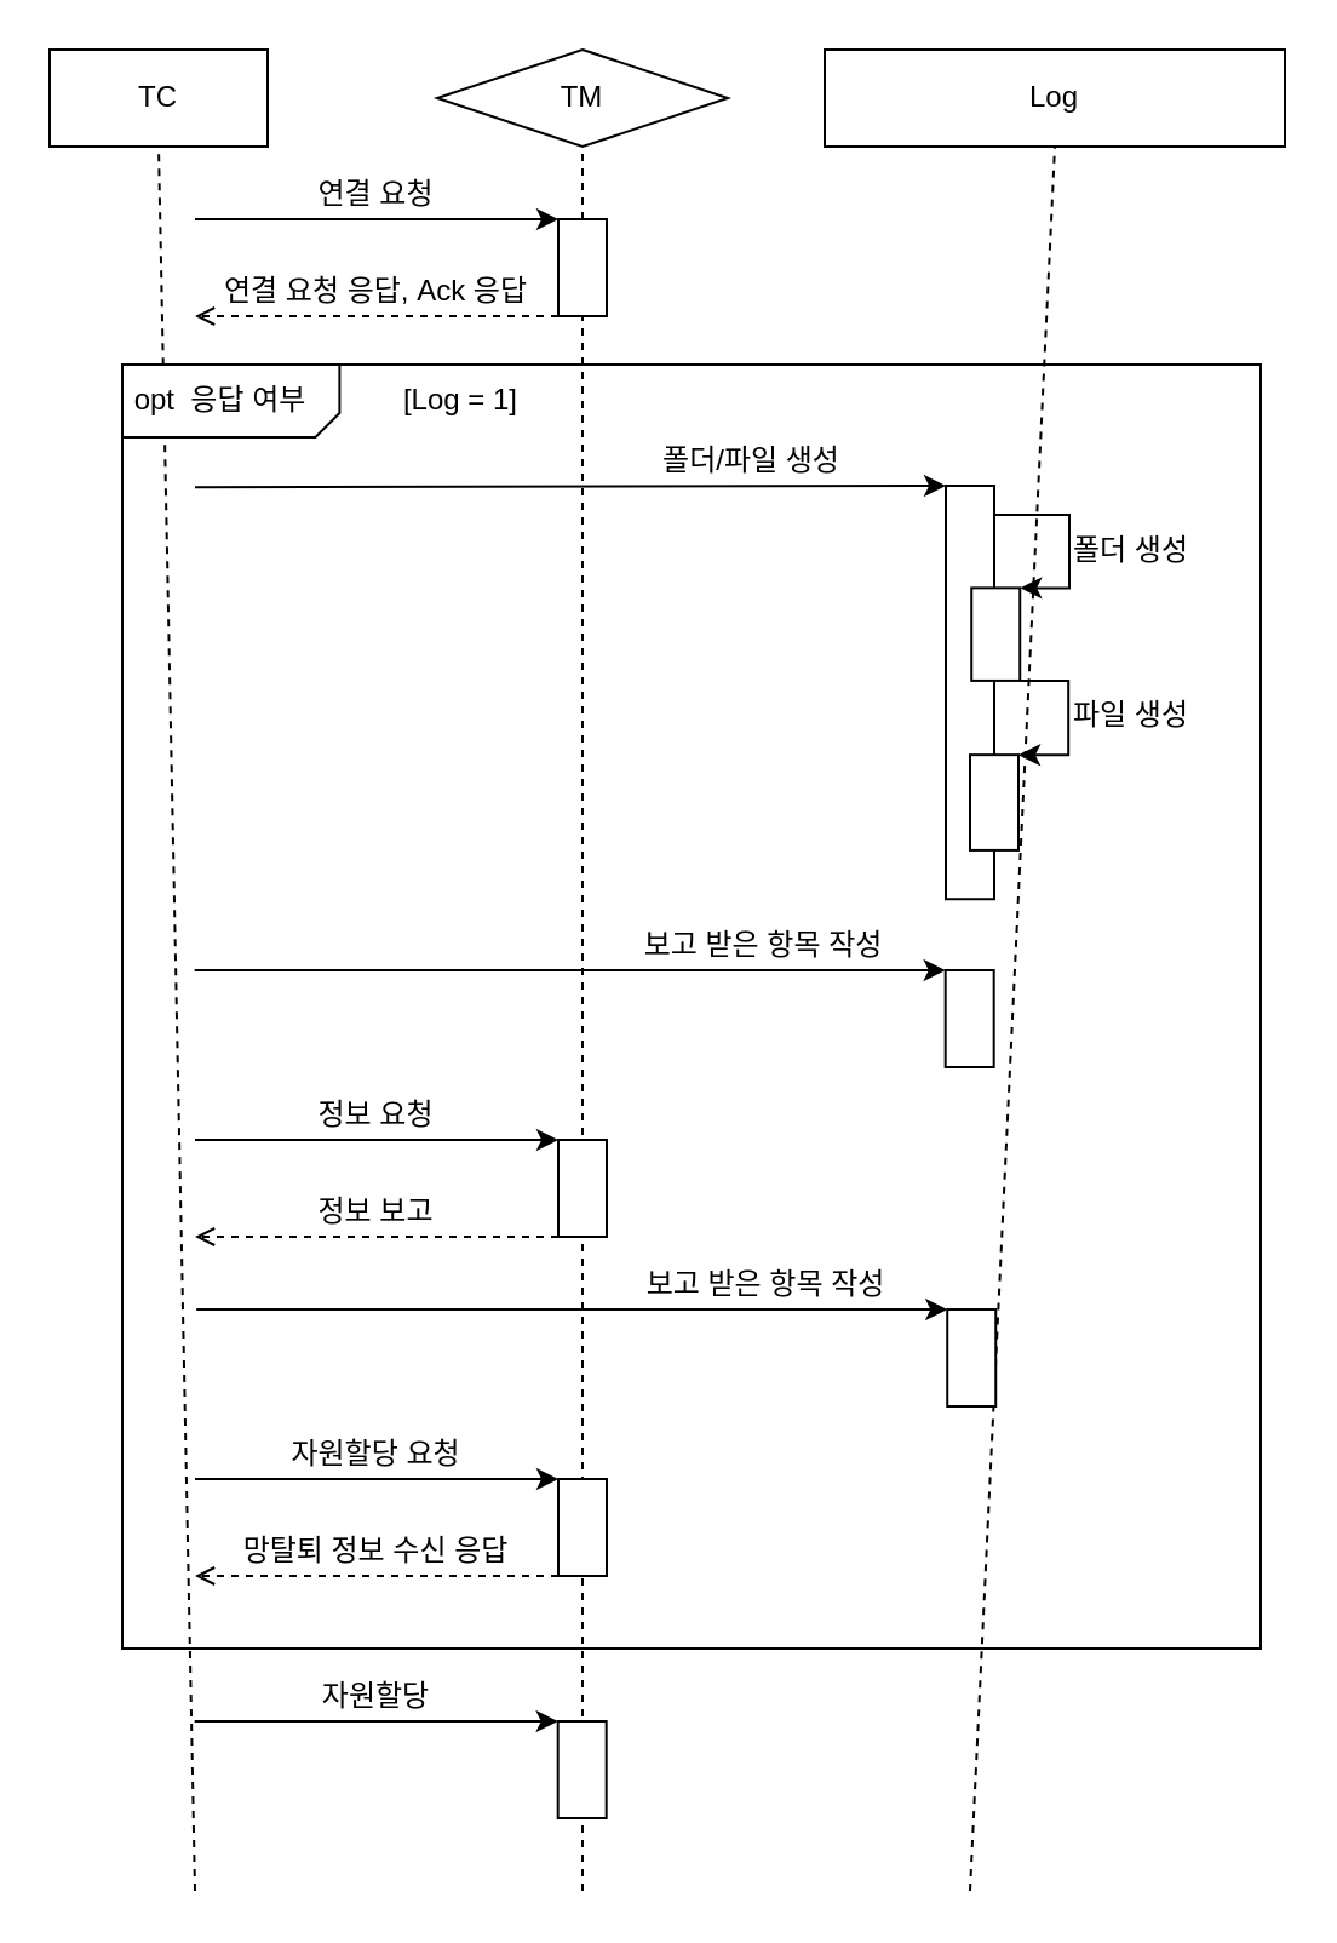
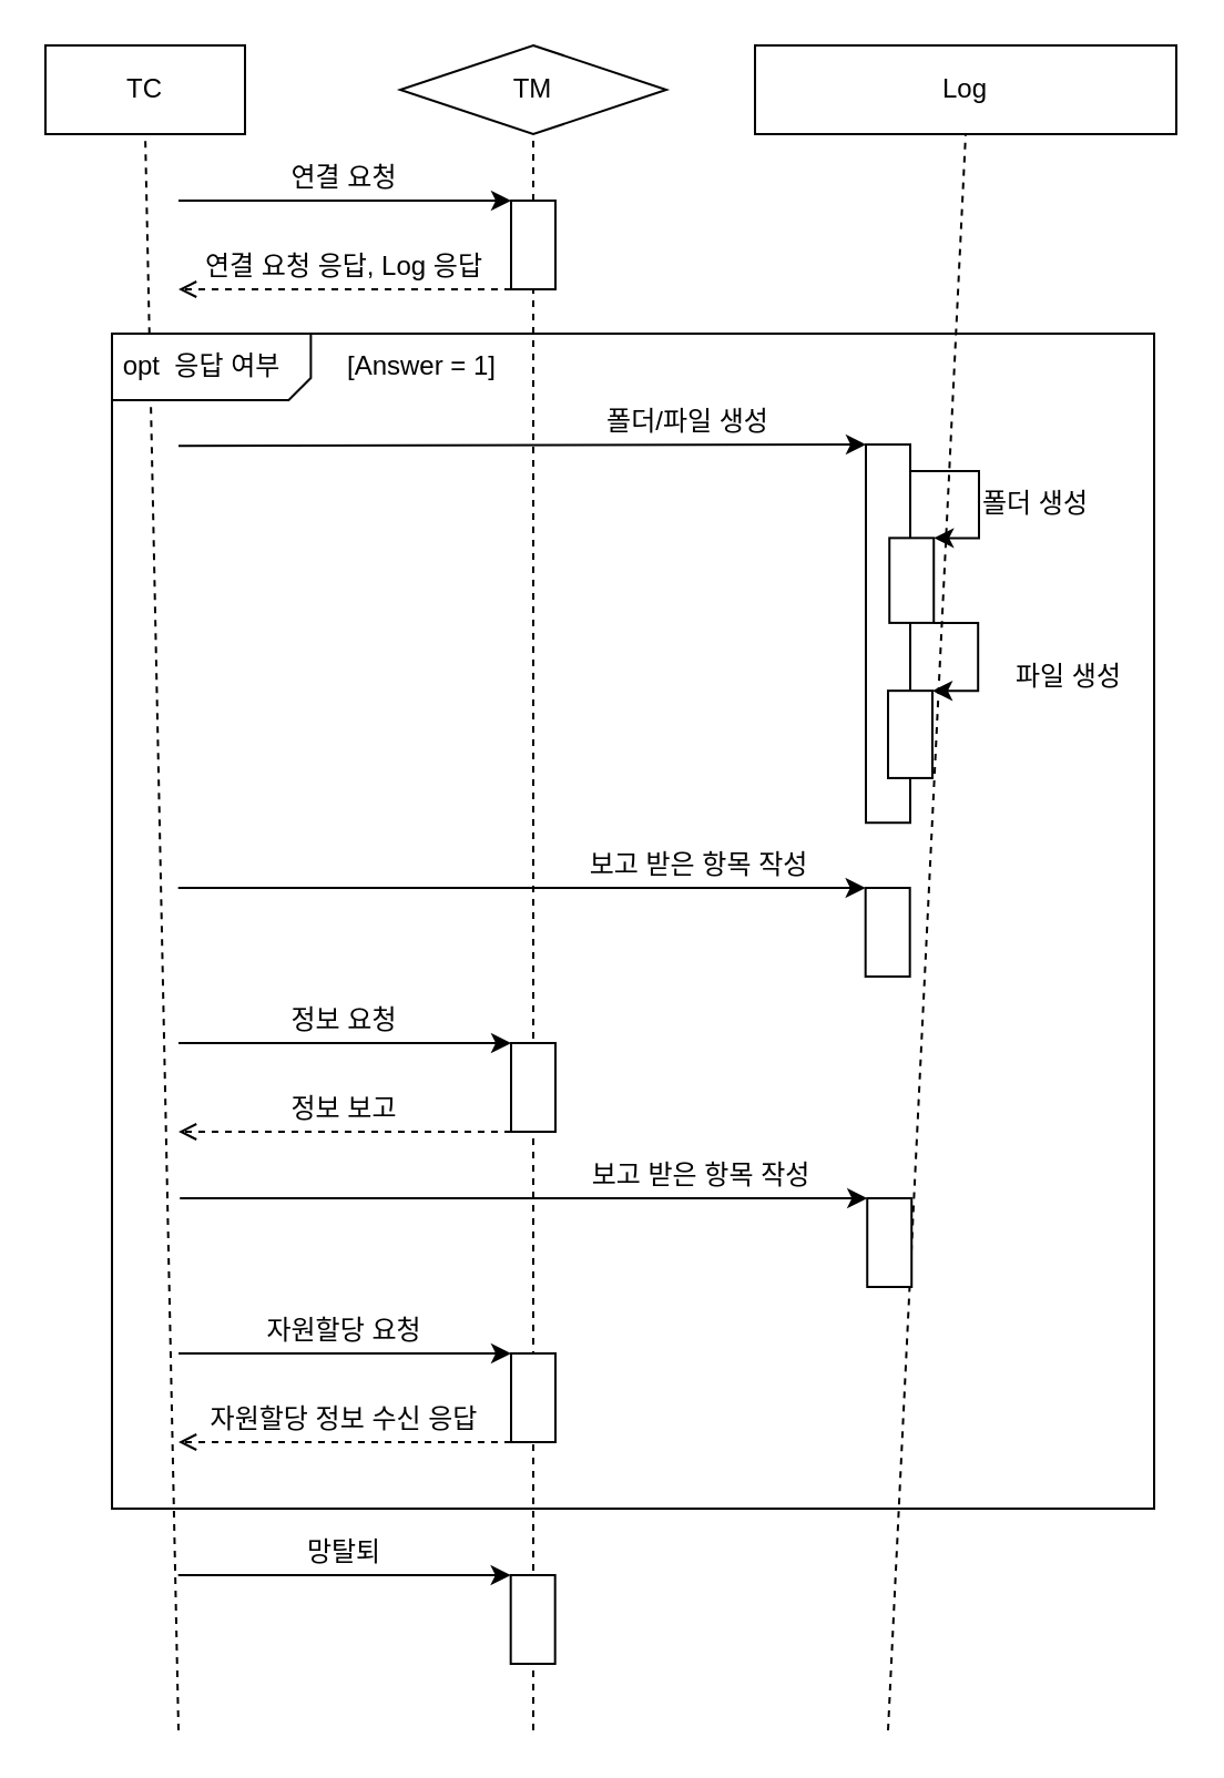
  <mxCell id="0" />
  <mxCell id="1" parent="0" />
  <mxCell id="2" value="" style="rounded=0;whiteSpace=wrap;html=1;labelBackgroundColor=default;fillColor=none;" parent="1" vertex="1"><mxGeometry x="50" y="150" width="470" height="530" as="geometry" /></mxCell>
  <mxCell id="3" value="" style="endArrow=none;dashed=1;html=1;rounded=0;entryX=0.5;entryY=1;entryDx=0;entryDy=0;" parent="1" target="5" edge="1"><mxGeometry width="50" height="50" relative="1" as="geometry"><mxPoint x="80" y="780" as="sourcePoint" /><mxPoint x="220" y="200" as="targetPoint" /></mxGeometry></mxCell>
  <mxCell id="4" value="" style="endArrow=none;dashed=1;html=1;rounded=0;entryX=0.5;entryY=1;entryDx=0;entryDy=0;" parent="1" target="6" edge="1"><mxGeometry width="50" height="50" relative="1" as="geometry"><mxPoint x="240" y="780" as="sourcePoint" /><mxPoint x="220" y="190" as="targetPoint" /></mxGeometry></mxCell>
  <mxCell id="5" value="TC" style="rounded=0;whiteSpace=wrap;html=1;" parent="1" vertex="1"><mxGeometry x="20" y="20" width="90" height="40" as="geometry" /></mxCell>
  <mxCell id="6" value="TM" style="rhombus;whiteSpace=wrap;html=1;" parent="1" vertex="1"><mxGeometry x="180" y="20" width="120" height="40" as="geometry" /></mxCell>
  <mxCell id="7" style="edgeStyle=orthogonalEdgeStyle;rounded=0;orthogonalLoop=1;jettySize=auto;html=1;entryX=1;entryY=0;entryDx=0;entryDy=0;endArrow=classic;endFill=1;" parent="1" source="42" target="43" edge="1"><mxGeometry relative="1" as="geometry"><mxPoint x="410.62" y="209.835" as="sourcePoint" /><Array as="points"><mxPoint x="441" y="212" /><mxPoint x="441" y="242" /></Array></mxGeometry></mxCell>
  <mxCell id="8" style="edgeStyle=orthogonalEdgeStyle;rounded=0;orthogonalLoop=1;jettySize=auto;html=1;exitX=1;exitY=1;exitDx=0;exitDy=0;entryX=1;entryY=0;entryDx=0;entryDy=0;endArrow=classic;endFill=1;labelBackgroundColor=none;" parent="1" target="44" edge="1"><mxGeometry relative="1" as="geometry"><mxPoint x="420.62" y="280.46" as="sourcePoint" /><Array as="points"><mxPoint x="440.62" y="280.08" /><mxPoint x="440.62" y="311.08" /></Array></mxGeometry></mxCell>
  <mxCell id="9" value="" style="endArrow=classic;html=1;rounded=0;entryX=0;entryY=0;entryDx=0;entryDy=0;" parent="1" target="11" edge="1"><mxGeometry width="50" height="50" relative="1" as="geometry"><mxPoint x="80" y="90" as="sourcePoint" /><mxPoint x="220" y="90" as="targetPoint" /></mxGeometry></mxCell>
  <mxCell id="10" value="연결 요청" style="text;html=1;strokeColor=none;fillColor=none;align=center;verticalAlign=middle;whiteSpace=wrap;rounded=0;" parent="1" vertex="1"><mxGeometry x="80" y="70" width="150" height="20" as="geometry" /></mxCell>
  <mxCell id="11" value="" style="rounded=0;whiteSpace=wrap;html=1;" parent="1" vertex="1"><mxGeometry x="230" y="90" width="20" height="40" as="geometry" /></mxCell>
  <mxCell id="12" value="" style="endArrow=open;dashed=1;html=1;rounded=0;endFill=0;exitX=0;exitY=1;exitDx=0;exitDy=0;" parent="1" source="11" edge="1"><mxGeometry width="50" height="50" relative="1" as="geometry"><mxPoint x="170" y="250" as="sourcePoint" /><mxPoint x="80" y="130" as="targetPoint" /></mxGeometry></mxCell>
- <mxCell id="13" value="연결 요청 응답, Ack 응답" style="text;html=1;strokeColor=none;fillColor=none;align=center;verticalAlign=middle;whiteSpace=wrap;rounded=0;" parent="1" vertex="1"><mxGeometry x="80" y="110" width="150" height="20" as="geometry" /></mxCell>
+ <mxCell id="13" value="연결 요청 응답, Log 응답" style="text;html=1;strokeColor=none;fillColor=none;align=center;verticalAlign=middle;whiteSpace=wrap;rounded=0;" parent="1" vertex="1"><mxGeometry x="80" y="110" width="150" height="20" as="geometry" /></mxCell>
  <mxCell id="14" value="" style="shape=card;whiteSpace=wrap;html=1;rotation=90;size=10;flipH=1;" parent="1" vertex="1"><mxGeometry x="79.84" y="120.15" width="30" height="89.69" as="geometry" /></mxCell>
  <mxCell id="15" value="&amp;nbsp;opt&amp;nbsp; 응답 여부" style="text;html=1;strokeColor=none;fillColor=none;align=left;verticalAlign=middle;whiteSpace=wrap;rounded=0;labelBackgroundColor=#FFFFFF;" parent="1" vertex="1"><mxGeometry x="50" y="150" width="90" height="30" as="geometry" /></mxCell>
  <mxCell id="16" value="폴더 생성" style="text;html=1;strokeColor=none;fillColor=none;align=left;verticalAlign=middle;whiteSpace=wrap;rounded=0;labelBackgroundColor=none;" parent="1" vertex="1"><mxGeometry x="440.62" y="212.18" width="60" height="30" as="geometry" /></mxCell>
- <mxCell id="17" value="파일&amp;nbsp;생성" style="text;html=1;strokeColor=none;fillColor=none;align=left;verticalAlign=middle;whiteSpace=wrap;rounded=0;labelBackgroundColor=none;labelBorderColor=none;" parent="1" vertex="1"><mxGeometry x="440.62" y="280.46" width="60" height="30" as="geometry" /></mxCell>
+ <mxCell id="17" value="파일&amp;nbsp;생성" style="text;html=1;strokeColor=none;fillColor=none;align=left;verticalAlign=middle;whiteSpace=wrap;rounded=0;labelBackgroundColor=none;labelBorderColor=none;" parent="1" vertex="1"><mxGeometry x="455.62" y="290.46" width="60" height="30" as="geometry" /></mxCell>
  <mxCell id="18" value="" style="endArrow=classic;html=1;rounded=0;entryX=0;entryY=0;entryDx=0;entryDy=0;" parent="1" target="20" edge="1"><mxGeometry width="50" height="50" relative="1" as="geometry"><mxPoint x="80" y="470" as="sourcePoint" /><mxPoint x="220" y="470" as="targetPoint" /></mxGeometry></mxCell>
  <mxCell id="19" value="정보 요청" style="text;html=1;strokeColor=none;fillColor=none;align=center;verticalAlign=middle;whiteSpace=wrap;rounded=0;" parent="1" vertex="1"><mxGeometry x="80" y="450" width="150" height="20" as="geometry" /></mxCell>
  <mxCell id="20" value="" style="rounded=0;whiteSpace=wrap;html=1;" parent="1" vertex="1"><mxGeometry x="230" y="470" width="20" height="40" as="geometry" /></mxCell>
  <mxCell id="21" value="" style="endArrow=open;dashed=1;html=1;rounded=0;endFill=0;exitX=0;exitY=1;exitDx=0;exitDy=0;" parent="1" source="20" edge="1"><mxGeometry width="50" height="50" relative="1" as="geometry"><mxPoint x="170" y="630" as="sourcePoint" /><mxPoint x="80" y="510" as="targetPoint" /></mxGeometry></mxCell>
  <mxCell id="22" value="정보 보고" style="text;html=1;strokeColor=none;fillColor=none;align=center;verticalAlign=middle;whiteSpace=wrap;rounded=0;" parent="1" vertex="1"><mxGeometry x="80" y="490" width="150" height="20" as="geometry" /></mxCell>
  <mxCell id="23" value="" style="endArrow=classic;html=1;rounded=0;entryX=0;entryY=0;entryDx=0;entryDy=0;" parent="1" target="25" edge="1"><mxGeometry width="50" height="50" relative="1" as="geometry"><mxPoint x="79.84" y="710" as="sourcePoint" /><mxPoint x="219.84" y="710" as="targetPoint" /></mxGeometry></mxCell>
- <mxCell id="24" value="자원할당" style="text;html=1;strokeColor=none;fillColor=none;align=center;verticalAlign=middle;whiteSpace=wrap;rounded=0;" parent="1" vertex="1"><mxGeometry x="79.84" y="690" width="150" height="20" as="geometry" /></mxCell>
+ <mxCell id="24" value="망탈퇴" style="text;html=1;strokeColor=none;fillColor=none;align=center;verticalAlign=middle;whiteSpace=wrap;rounded=0;" parent="1" vertex="1"><mxGeometry x="79.84" y="690" width="150" height="20" as="geometry" /></mxCell>
  <mxCell id="25" value="" style="rounded=0;whiteSpace=wrap;html=1;" parent="1" vertex="1"><mxGeometry x="229.84" y="710" width="20" height="40" as="geometry" /></mxCell>
  <mxCell id="26" value="Log" style="rounded=0;whiteSpace=wrap;html=1;" parent="1" vertex="1"><mxGeometry x="340" y="20" width="190" height="40" as="geometry" /></mxCell>
  <mxCell id="27" value="" style="endArrow=none;dashed=1;html=1;rounded=0;entryX=0.5;entryY=1;entryDx=0;entryDy=0;" parent="1" target="26" edge="1"><mxGeometry width="50" height="50" relative="1" as="geometry"><mxPoint x="400" y="780" as="sourcePoint" /><mxPoint x="570" y="250" as="targetPoint" /></mxGeometry></mxCell>
  <mxCell id="28" value="" style="endArrow=classic;html=1;rounded=0;entryX=0;entryY=0;entryDx=0;entryDy=0;" parent="1" target="42" edge="1"><mxGeometry width="50" height="50" relative="1" as="geometry"><mxPoint x="80" y="200.62" as="sourcePoint" /><mxPoint x="380" y="320.62" as="targetPoint" /></mxGeometry></mxCell>
  <mxCell id="29" value="폴더/파일 생성" style="text;html=1;strokeColor=none;fillColor=none;align=center;verticalAlign=middle;whiteSpace=wrap;rounded=0;labelBackgroundColor=none;labelBorderColor=none;" parent="1" vertex="1"><mxGeometry x="240" y="180" width="140" height="20" as="geometry" /></mxCell>
- <mxCell id="30" value="[Log = 1]" style="text;html=1;strokeColor=none;fillColor=none;align=center;verticalAlign=middle;whiteSpace=wrap;rounded=0;labelBackgroundColor=none;labelBorderColor=none;" parent="1" vertex="1"><mxGeometry x="140" y="154.99" width="100" height="20" as="geometry" /></mxCell>
+ <mxCell id="30" value="[Answer = 1]" style="text;html=1;strokeColor=none;fillColor=none;align=center;verticalAlign=middle;whiteSpace=wrap;rounded=0;labelBackgroundColor=none;labelBorderColor=none;" parent="1" vertex="1"><mxGeometry x="140" y="154.99" width="100" height="20" as="geometry" /></mxCell>
  <mxCell id="31" value="" style="endArrow=classic;html=1;rounded=0;entryX=0;entryY=0;entryDx=0;entryDy=0;" parent="1" target="33" edge="1"><mxGeometry width="50" height="50" relative="1" as="geometry"><mxPoint x="79.84" y="400" as="sourcePoint" /><mxPoint x="379.84" y="400" as="targetPoint" /></mxGeometry></mxCell>
  <mxCell id="32" value="보고 받은 항목 작성" style="text;html=1;strokeColor=none;fillColor=none;align=center;verticalAlign=middle;whiteSpace=wrap;rounded=0;" parent="1" vertex="1"><mxGeometry x="239.84" y="380" width="150" height="20" as="geometry" /></mxCell>
  <mxCell id="33" value="" style="rounded=0;whiteSpace=wrap;html=1;" parent="1" vertex="1"><mxGeometry x="389.84" y="400" width="20" height="40" as="geometry" /></mxCell>
  <mxCell id="34" value="" style="endArrow=classic;html=1;rounded=0;entryX=0;entryY=0;entryDx=0;entryDy=0;" parent="1" target="36" edge="1"><mxGeometry width="50" height="50" relative="1" as="geometry"><mxPoint x="80.62" y="540" as="sourcePoint" /><mxPoint x="380.62" y="540" as="targetPoint" /></mxGeometry></mxCell>
  <mxCell id="35" value="보고 받은 항목 작성" style="text;html=1;strokeColor=none;fillColor=none;align=center;verticalAlign=middle;whiteSpace=wrap;rounded=0;" parent="1" vertex="1"><mxGeometry x="240.62" y="520" width="150" height="20" as="geometry" /></mxCell>
  <mxCell id="36" value="" style="rounded=0;whiteSpace=wrap;html=1;" parent="1" vertex="1"><mxGeometry x="390.62" y="540" width="20" height="40" as="geometry" /></mxCell>
  <mxCell id="37" value="" style="endArrow=classic;html=1;rounded=0;entryX=0;entryY=0;entryDx=0;entryDy=0;" parent="1" target="39" edge="1"><mxGeometry width="50" height="50" relative="1" as="geometry"><mxPoint x="80" y="610" as="sourcePoint" /><mxPoint x="220" y="610" as="targetPoint" /></mxGeometry></mxCell>
  <mxCell id="38" value="자원할당 요청" style="text;html=1;strokeColor=none;fillColor=none;align=center;verticalAlign=middle;whiteSpace=wrap;rounded=0;" parent="1" vertex="1"><mxGeometry x="80" y="590" width="150" height="20" as="geometry" /></mxCell>
  <mxCell id="39" value="" style="rounded=0;whiteSpace=wrap;html=1;" parent="1" vertex="1"><mxGeometry x="230" y="610" width="20" height="40" as="geometry" /></mxCell>
  <mxCell id="40" value="" style="endArrow=open;dashed=1;html=1;rounded=0;endFill=0;exitX=0;exitY=1;exitDx=0;exitDy=0;" parent="1" source="39" edge="1"><mxGeometry width="50" height="50" relative="1" as="geometry"><mxPoint x="170" y="770" as="sourcePoint" /><mxPoint x="80" y="650" as="targetPoint" /></mxGeometry></mxCell>
- <mxCell id="41" value="망탈퇴 정보 수신 응답" style="text;html=1;strokeColor=none;fillColor=none;align=center;verticalAlign=middle;whiteSpace=wrap;rounded=0;" parent="1" vertex="1"><mxGeometry x="80" y="630" width="150" height="20" as="geometry" /></mxCell>
+ <mxCell id="41" value="자원할당 정보 수신 응답" style="text;html=1;strokeColor=none;fillColor=none;align=center;verticalAlign=middle;whiteSpace=wrap;rounded=0;" parent="1" vertex="1"><mxGeometry x="80" y="630" width="150" height="20" as="geometry" /></mxCell>
  <mxCell id="42" value="" style="rounded=0;whiteSpace=wrap;html=1;labelBackgroundColor=default;fillColor=default;" parent="1" vertex="1"><mxGeometry x="390" y="200" width="20" height="170.62" as="geometry" /></mxCell>
  <mxCell id="43" value="" style="rounded=0;whiteSpace=wrap;html=1;" parent="1" vertex="1"><mxGeometry x="400.62" y="242.18" width="20" height="38.28" as="geometry" /></mxCell>
  <mxCell id="44" value="" style="rounded=0;whiteSpace=wrap;html=1;" parent="1" vertex="1"><mxGeometry x="400" y="311.08" width="20" height="39.38" as="geometry" /></mxCell>
